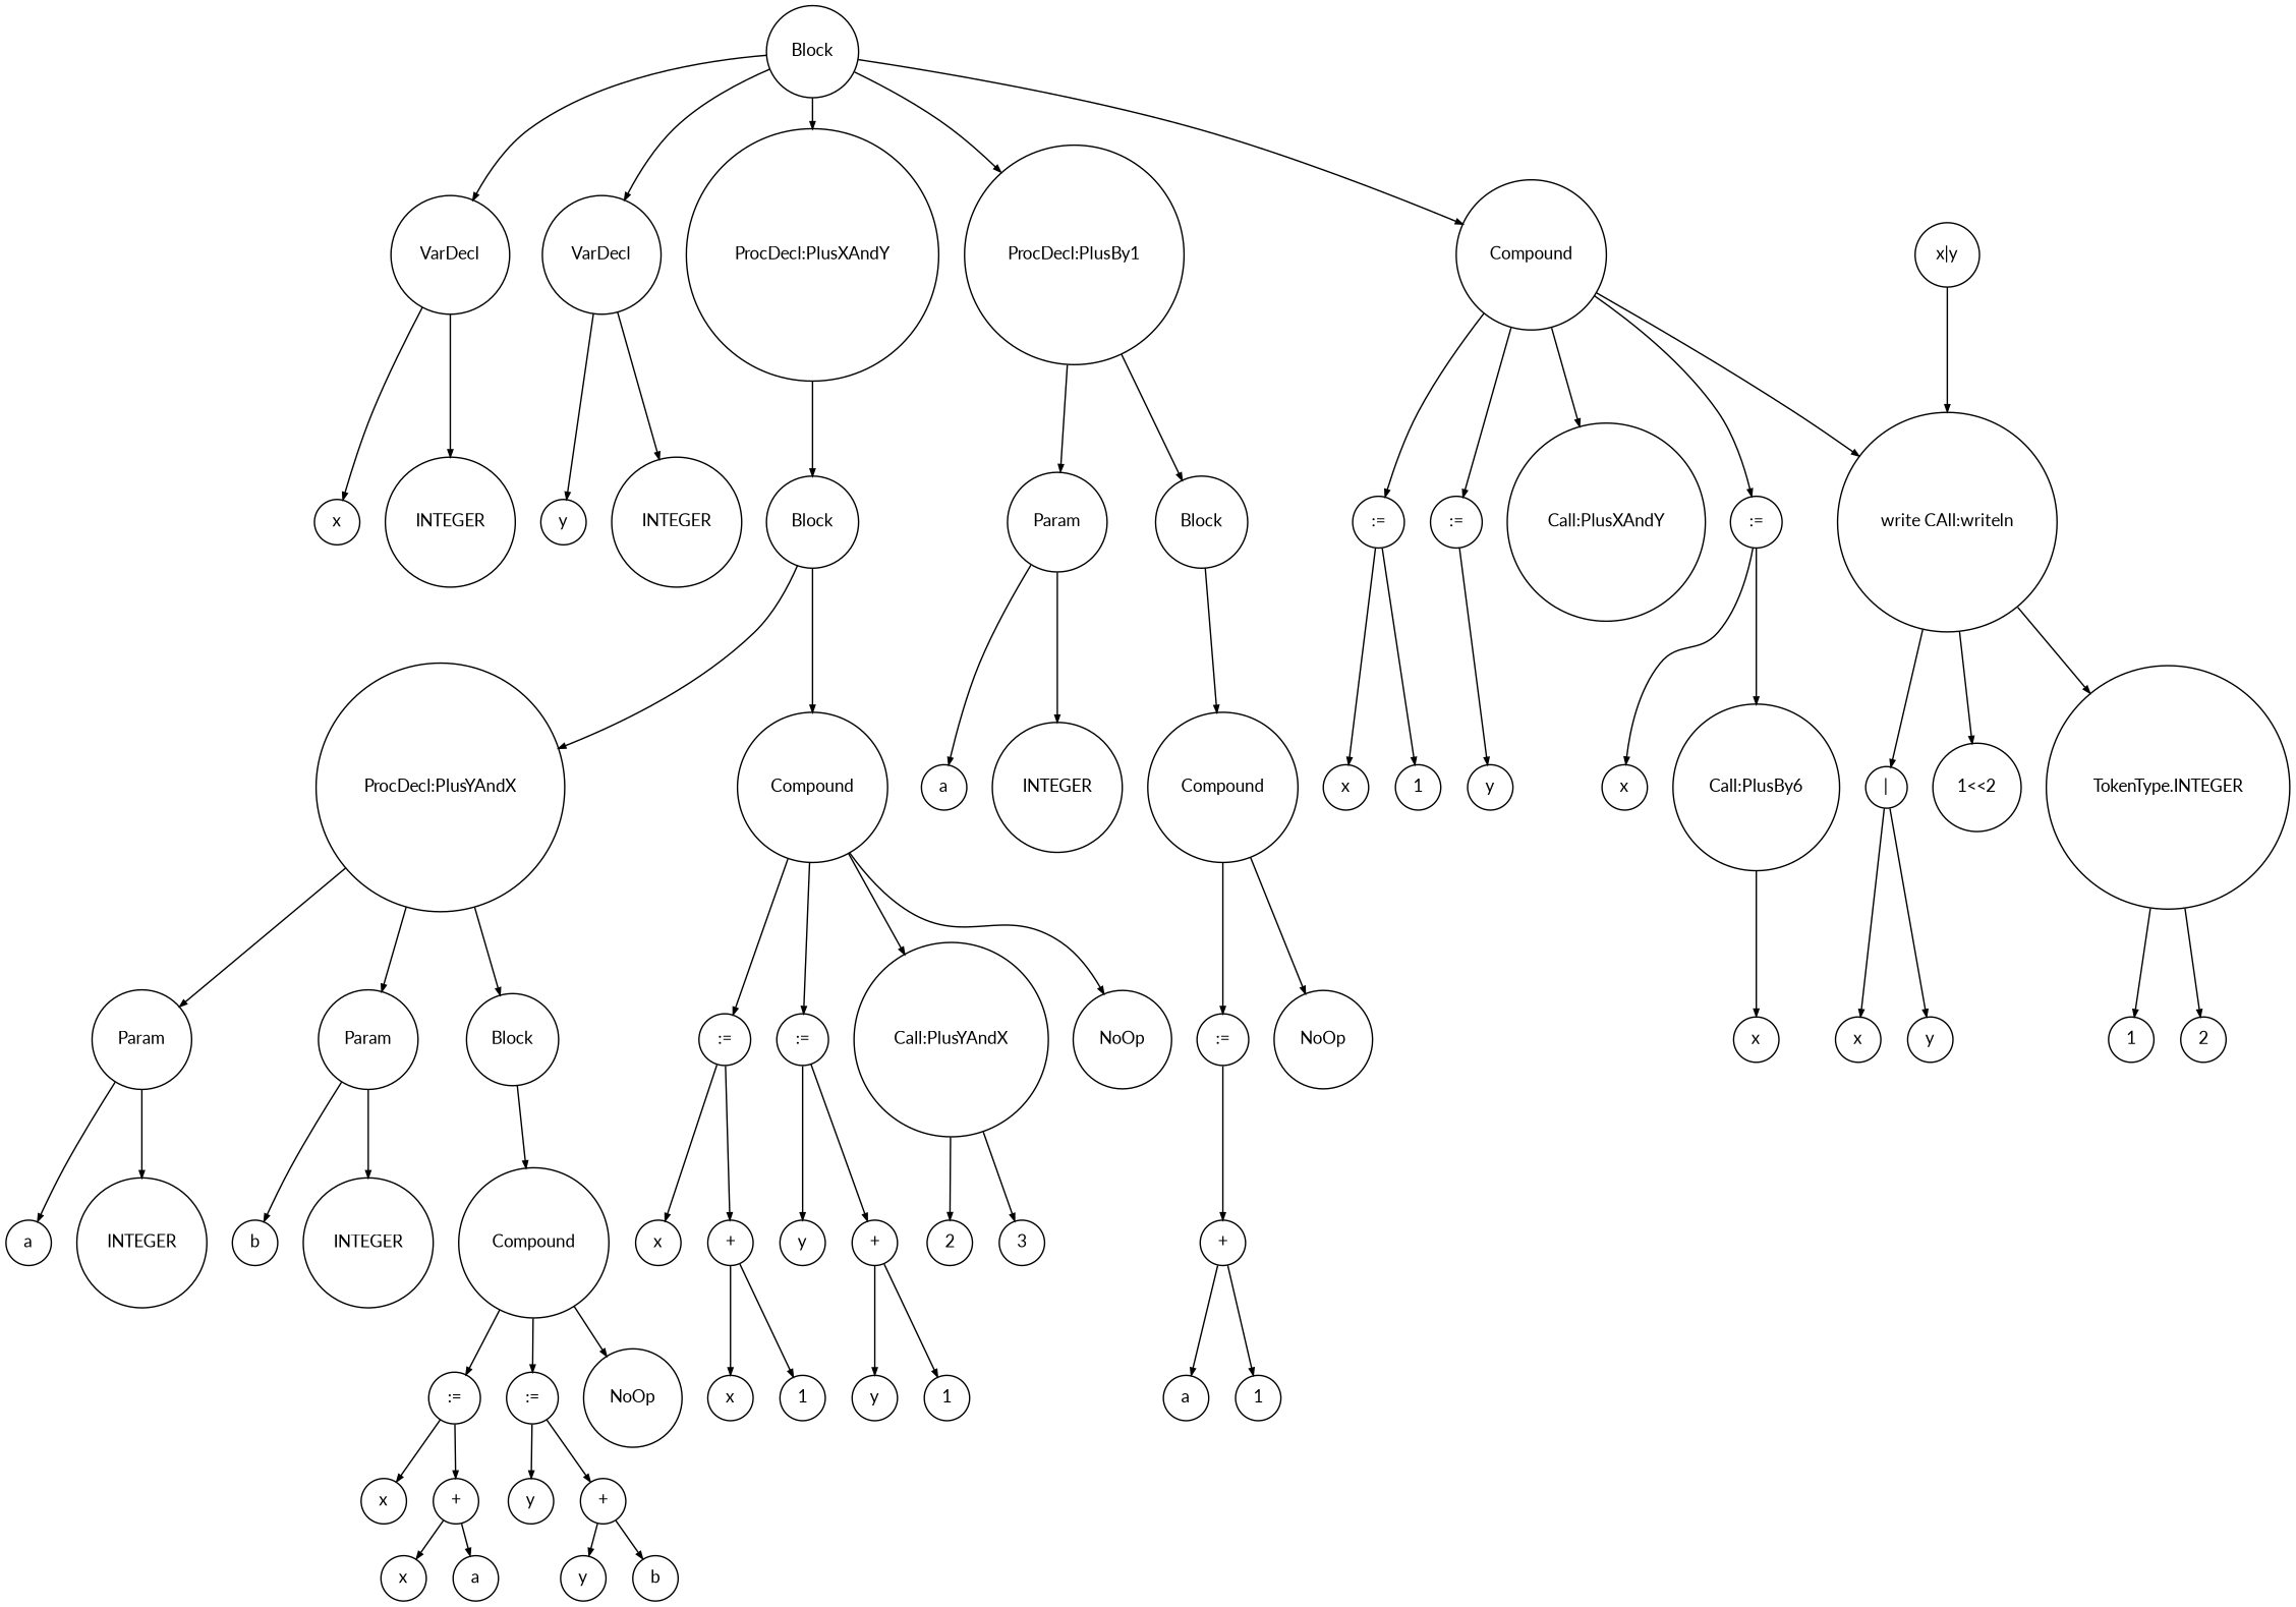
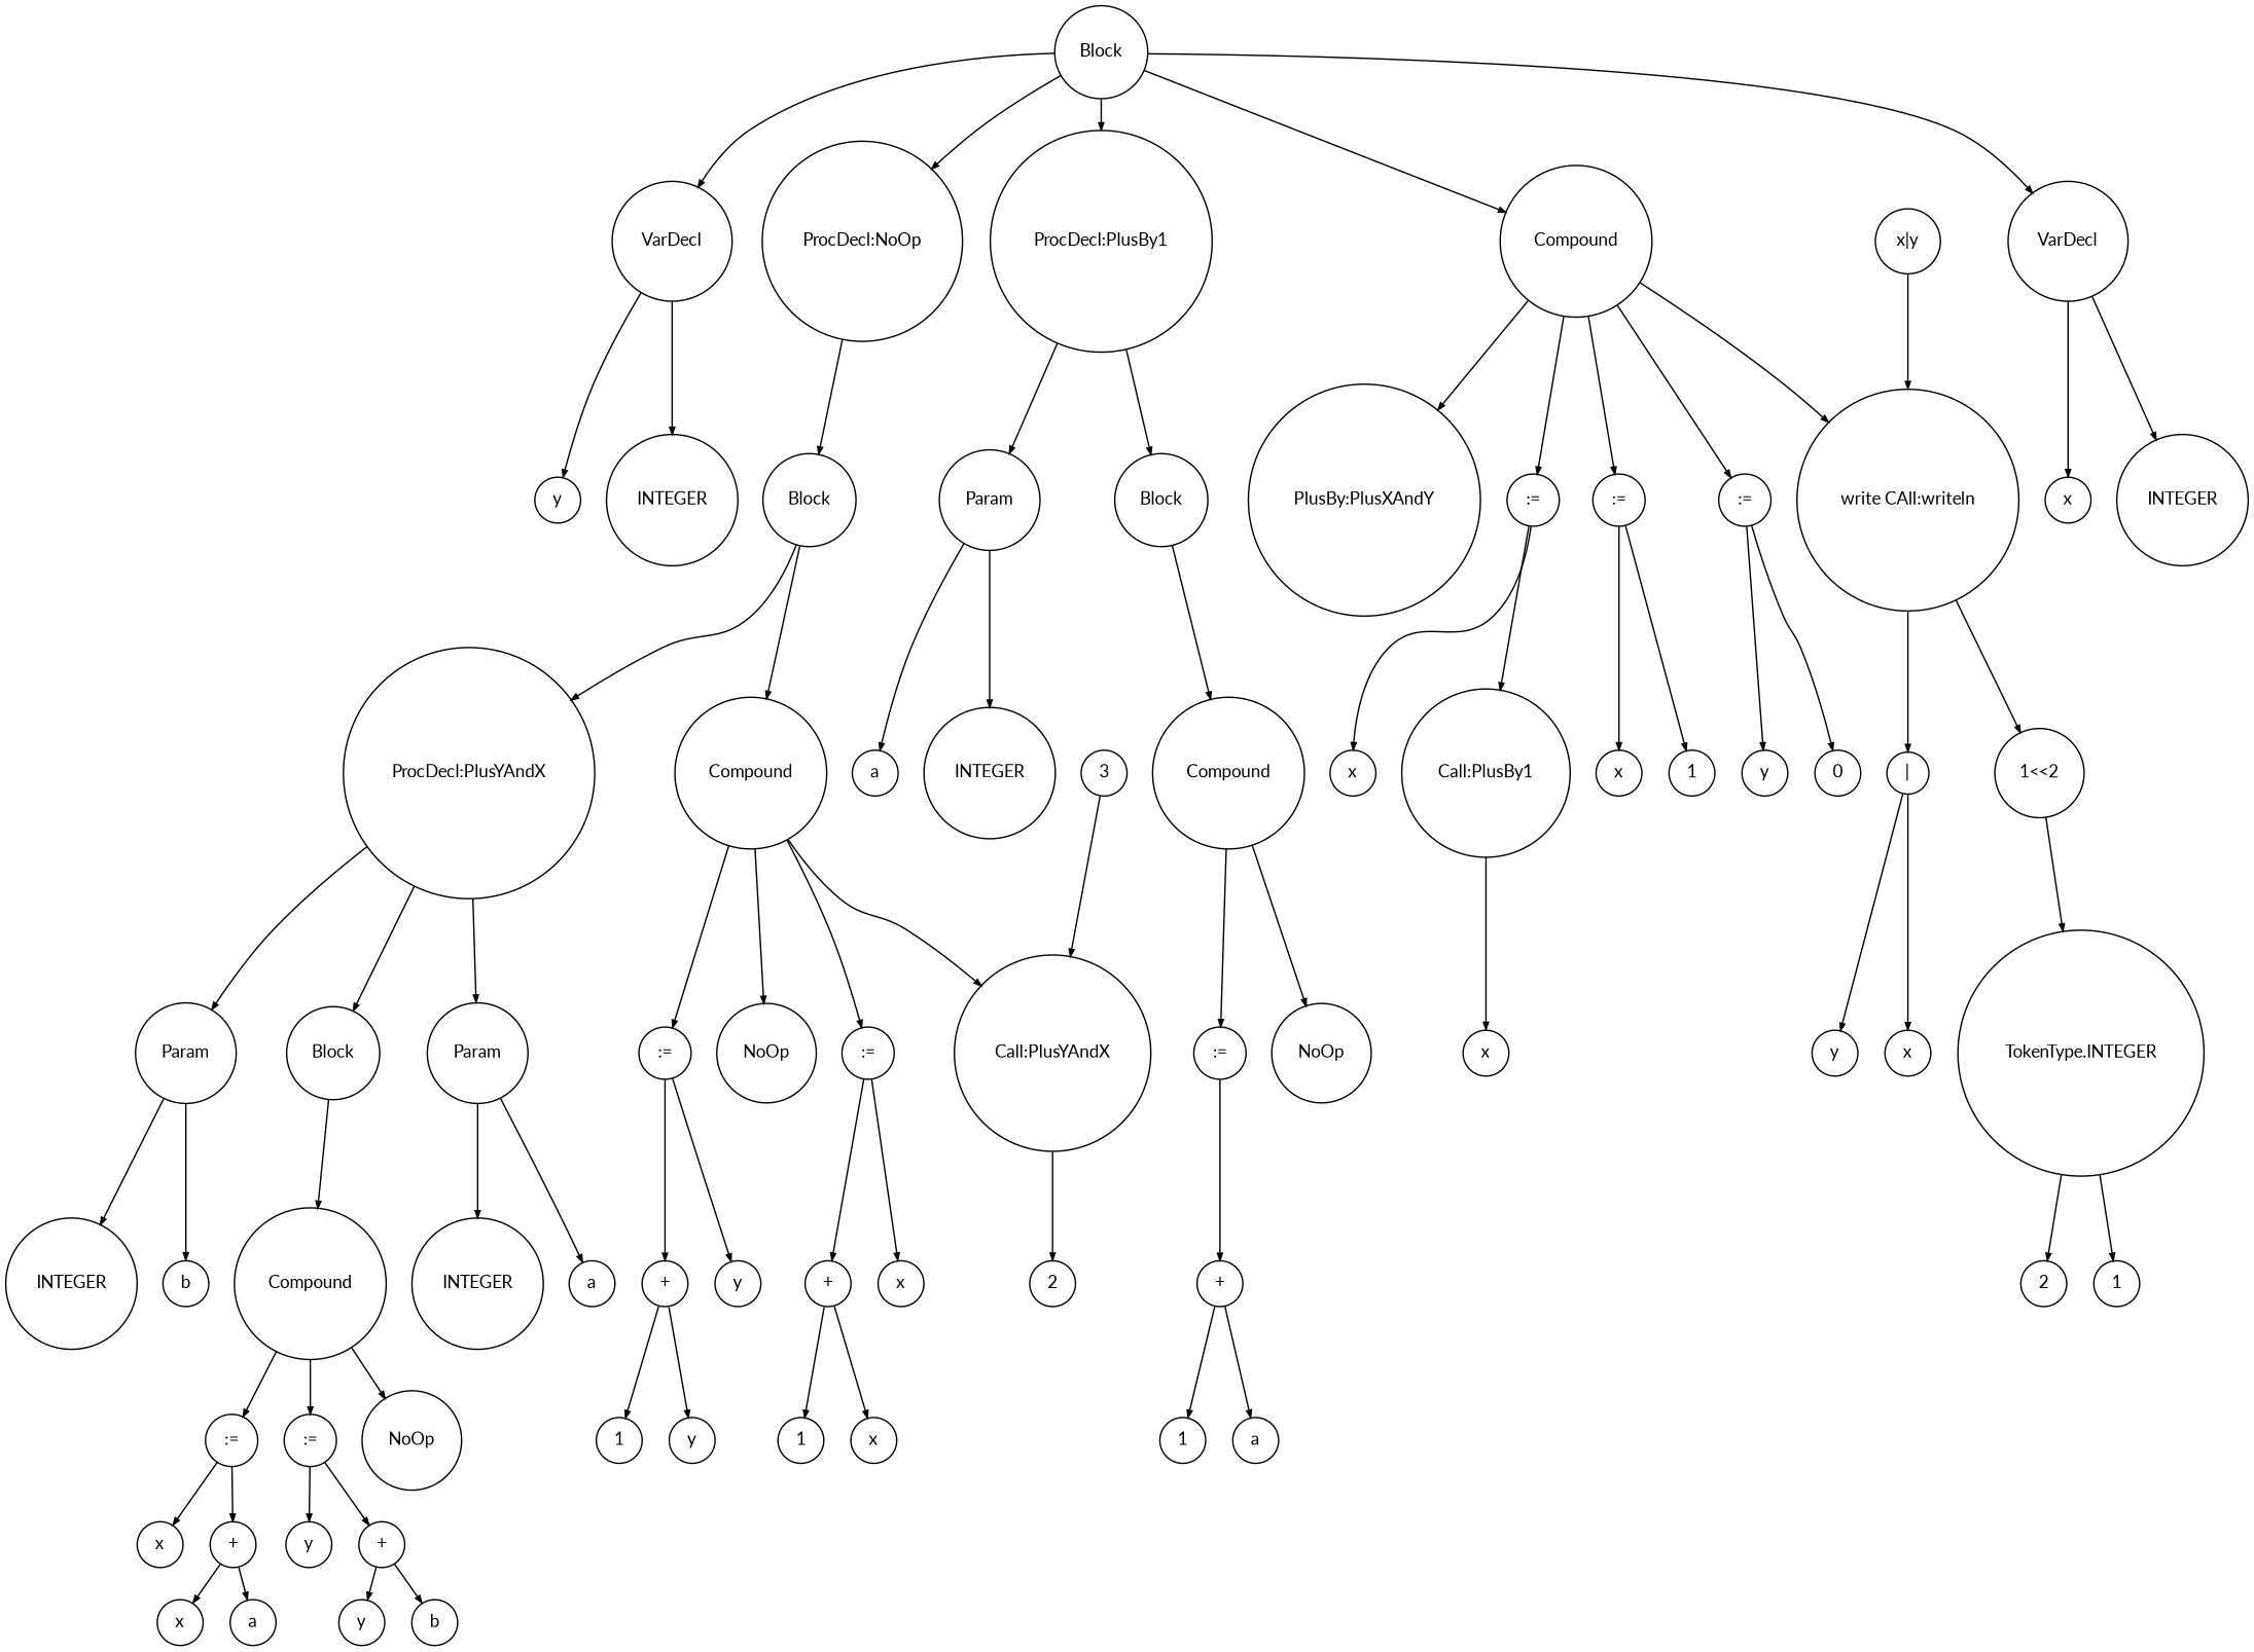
  digraph {
    fontname=Lato
    ranksep=.3
    node [fontname=Lato fontsize=12 shape=circle]
    edge [arrowsize=.5 fontname=Lato]
    n1 [height=.1 label=Block]
    n2 [height=.1 label=VarDecl]
    n3 [height=.1 label=VarDecl]
-   n4 [height=.1 label="ProcDecl:PlusXAndY"]
+   n4 [height=.1 label="ProcDecl:NoOp"]
    n5 [height=.1 label="ProcDecl:PlusBy1"]
    n6 [height=.1 label=Compound]
    n7 [height=.1 label=x]
    n8 [height=.1 label=INTEGER]
    n9 [height=.1 label=y]
    n10 [height=.1 label=INTEGER]
    n11 [height=.1 label=Block]
    n12 [height=.1 label=Param]
    n13 [height=.1 label=Block]
    n14 [height=.1 label=":="]
    n15 [height=.1 label=":="]
-   n16 [height=.1 label="Call:PlusXAndY"]
+   n16 [height=.1 label="PlusBy:PlusXAndY"]
    n17 [height=.1 label=":="]
    n18 [height=.1 label="write CAll:writeln"]
    n19 [height=.1 label="ProcDecl:PlusYAndX"]
    n20 [height=.1 label=Compound]
    n21 [height=.1 label=Param]
    n22 [height=.1 label=Param]
    n23 [height=.1 label=Block]
    n24 [height=.1 label=":="]
    n25 [height=.1 label=":="]
    n26 [height=.1 label="Call:PlusYAndX"]
    n27 [height=.1 label=NoOp]
    n28 [height=.1 label=a]
    n29 [height=.1 label=INTEGER]
    n30 [height=.1 label=b]
    n31 [height=.1 label=INTEGER]
    n32 [height=.1 label=Compound]
    n33 [height=.1 label=":="]
    n34 [height=.1 label=":="]
    n35 [height=.1 label=NoOp]
    n36 [height=.1 label=x]
    n37 [height=.1 label="+"]
    n38 [height=.1 label=y]
    n39 [height=.1 label="+"]
    n40 [height=.1 label=x]
    n41 [height=.1 label=a]
    n42 [height=.1 label=y]
    n43 [height=.1 label=b]
    n44 [height=.1 label=x]
    n45 [height=.1 label="+"]
    n46 [height=.1 label=y]
    n47 [height=.1 label="+"]
    n48 [height=.1 label=2]
    n49 [height=.1 label=3]
    n50 [height=.1 label=x]
    n51 [height=.1 label=1]
    n52 [height=.1 label=y]
    n53 [height=.1 label=1]
    n54 [height=.1 label=a]
    n55 [height=.1 label=INTEGER]
    n56 [height=.1 label=Compound]
    n57 [height=.1 label=":="]
    n58 [height=.1 label=NoOp]
    n59 [height=.1 label="+"]
    n60 [height=.1 label=a]
    n61 [height=.1 label=1]
    n62 [height=.1 label=x]
    n63 [height=.1 label=1]
    n64 [height=.1 label=y]
+   n65 [height=.1 label=0]
    n66 [height=.1 label=x]
-   n67 [height=.1 label="Call:PlusBy6"]
+   n67 [height=.1 label="Call:PlusBy1"]
    n68 [height=.1 label="|"]
    n69 [height=.1 label="1<<2"]
    n70 [height=.1 label="TokenType.INTEGER"]
    n71 [height=.1 label=x]
    n72 [height=.1 label="x|y"]
    n73 [height=.1 label=x]
    n74 [height=.1 label=y]
    n75 [height=.1 label=1]
    n76 [height=.1 label=2]
    n1 -> n2
    n1 -> n3
    n1 -> n4
    n1 -> n5
    n1 -> n6
    n2 -> n7
    n2 -> n8
    n3 -> n9
    n3 -> n10
    n4 -> n11
    n5 -> n12
    n5 -> n13
    n6 -> n14
    n6 -> n15
    n6 -> n16
    n6 -> n17
    n6 -> n18
    n11 -> n19
    n11 -> n20
    n12 -> n54
    n12 -> n55
    n13 -> n56
    n14 -> n62
    n14 -> n63
    n15 -> n64
+   n15 -> n65
    n17 -> n66
    n17 -> n67
    n18 -> n68
    n18 -> n69
-   n18 -> n70
+   n69 -> n70
    n19 -> n21
    n19 -> n22
    n19 -> n23
    n20 -> n24
    n20 -> n25
    n20 -> n26
    n20 -> n27
    n21 -> n28
    n21 -> n29
    n22 -> n30
    n22 -> n31
    n23 -> n32
    n24 -> n44
    n24 -> n45
    n25 -> n46
    n25 -> n47
    n26 -> n48
-   n26 -> n49
+   n49 -> n26
    n32 -> n33
    n32 -> n34
    n32 -> n35
    n33 -> n36
    n33 -> n37
    n34 -> n38
    n34 -> n39
    n37 -> n40
    n37 -> n41
    n39 -> n42
    n39 -> n43
    n45 -> n50
    n45 -> n51
    n47 -> n52
    n47 -> n53
    n56 -> n57
    n56 -> n58
    n57 -> n59
    n59 -> n60
    n59 -> n61
    n67 -> n71
    n68 -> n73
    n68 -> n74
    n70 -> n75
    n70 -> n76
    n72 -> n18
  }
